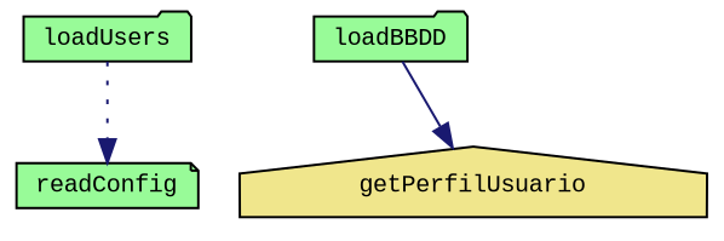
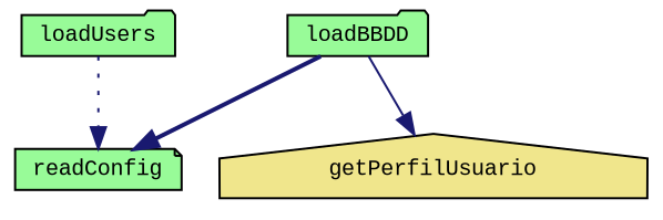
  digraph {
    fontname="Liberation Mono"
    rankdir=TB
    node [color=black fillcolor=palegreen fontname="Liberation Mono" fontsize=10 shape=folder style=filled]
    edge [color=midnightblue fontname="Liberation Mono" fontsize=10 labelfontname=Helvetica labelfontsize=10]
    n1 [fontcolor=black height=0.2 label=loadUsers width=0.4]
    n2 [height=0.2 label=readConfig shape=note width=0.4]
    n3 [height=0.2 label=loadBBDD width=0.4]
    n4 [fillcolor=khaki height=0.2 label=getPerfilUsuario shape=house width=0.4]
    n1 -> n2 [style=dotted]
+   n3 -> n2 [style=bold]
    n3 -> n4 [style=solid]
  }
